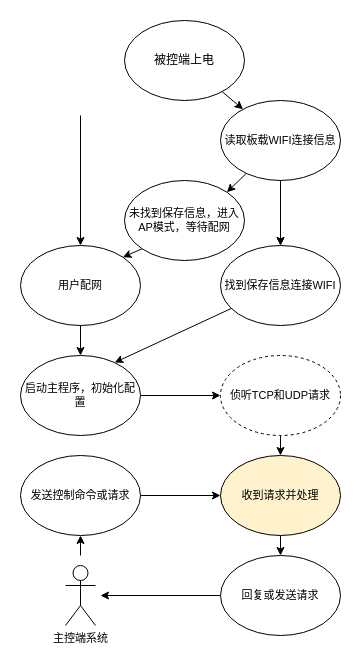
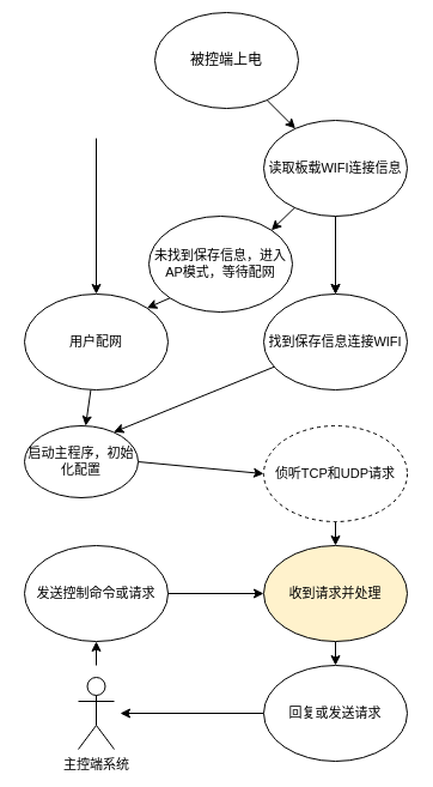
  <mxCell id="0" />
  <mxCell id="1" parent="0" />
  <mxCell id="2" style="edgeStyle=none;shape=connector;rounded=0;orthogonalLoop=1;jettySize=auto;html=1;entryX=0.5;entryY=0;entryDx=0;entryDy=0;labelBackgroundColor=default;strokeColor=default;fontFamily=Helvetica;fontSize=11;fontColor=default;endArrow=classic;" edge="1" parent="1" target="14"><mxGeometry relative="1" as="geometry"><mxPoint x="80" y="115" as="sourcePoint" /></mxGeometry></mxCell>
  <mxCell id="3" style="edgeStyle=none;shape=connector;rounded=0;orthogonalLoop=1;jettySize=auto;html=1;labelBackgroundColor=default;strokeColor=default;fontFamily=Helvetica;fontSize=11;fontColor=default;endArrow=classic;" edge="1" parent="1" source="4" target="8"><mxGeometry relative="1" as="geometry" /></mxCell>
- <mxCell id="4" value="被控端上电" style="ellipse;whiteSpace=wrap;html=1;" vertex="1" parent="1"><mxGeometry x="124" y="20" width="120" height="80" as="geometry" /></mxCell>
+ <mxCell id="4" value="被控端上电" style="ellipse;whiteSpace=wrap;html=1;" vertex="1" parent="1"><mxGeometry x="129" y="10" width="120" height="80" as="geometry" /></mxCell>
  <mxCell id="5" value="" style="edgeStyle=none;shape=connector;rounded=0;orthogonalLoop=1;jettySize=auto;html=1;labelBackgroundColor=default;strokeColor=default;fontFamily=Helvetica;fontSize=11;fontColor=default;endArrow=classic;" edge="1" parent="1" source="8" target="10"><mxGeometry relative="1" as="geometry" /></mxCell>
  <mxCell id="6" value="" style="edgeStyle=none;shape=connector;rounded=0;orthogonalLoop=1;jettySize=auto;html=1;labelBackgroundColor=default;strokeColor=default;fontFamily=Helvetica;fontSize=11;fontColor=default;endArrow=classic;" edge="1" parent="1" source="8" target="10"><mxGeometry relative="1" as="geometry" /></mxCell>
  <mxCell id="7" style="edgeStyle=none;shape=connector;rounded=0;orthogonalLoop=1;jettySize=auto;html=1;labelBackgroundColor=default;strokeColor=default;fontFamily=Helvetica;fontSize=11;fontColor=default;endArrow=classic;entryX=1;entryY=0;entryDx=0;entryDy=0;" edge="1" parent="1" source="8" target="12"><mxGeometry relative="1" as="geometry"><mxPoint x="250" y="185" as="targetPoint" /></mxGeometry></mxCell>
  <mxCell id="8" value="读取板载WIFI连接信息" style="ellipse;whiteSpace=wrap;html=1;fontFamily=Helvetica;fontSize=11;fontColor=default;" vertex="1" parent="1"><mxGeometry x="220" y="100" width="120" height="80" as="geometry" /></mxCell>
  <mxCell id="9" style="edgeStyle=none;shape=connector;rounded=0;orthogonalLoop=1;jettySize=auto;html=1;entryX=0.785;entryY=0.088;entryDx=0;entryDy=0;labelBackgroundColor=default;strokeColor=default;fontFamily=Helvetica;fontSize=11;fontColor=default;endArrow=classic;entryPerimeter=0;" edge="1" parent="1" source="10" target="16"><mxGeometry relative="1" as="geometry" /></mxCell>
  <mxCell id="10" value="找到保存信息连接WIFI" style="ellipse;whiteSpace=wrap;html=1;fontFamily=Helvetica;fontSize=11;fontColor=default;" vertex="1" parent="1"><mxGeometry x="220" y="245" width="120" height="80" as="geometry" /></mxCell>
  <mxCell id="11" style="edgeStyle=none;shape=connector;rounded=0;orthogonalLoop=1;jettySize=auto;html=1;exitX=0;exitY=1;exitDx=0;exitDy=0;entryX=1;entryY=0;entryDx=0;entryDy=0;labelBackgroundColor=default;strokeColor=default;fontFamily=Helvetica;fontSize=11;fontColor=default;endArrow=classic;" edge="1" parent="1" source="12" target="14"><mxGeometry relative="1" as="geometry" /></mxCell>
  <mxCell id="12" value="未找到保存信息，进入AP模式，等待配网" style="ellipse;whiteSpace=wrap;html=1;fontFamily=Helvetica;fontSize=11;fontColor=default;" vertex="1" parent="1"><mxGeometry x="124" y="180" width="120" height="80" as="geometry" /></mxCell>
  <mxCell id="13" style="edgeStyle=none;shape=connector;rounded=0;orthogonalLoop=1;jettySize=auto;html=1;labelBackgroundColor=default;strokeColor=default;fontFamily=Helvetica;fontSize=11;fontColor=default;endArrow=classic;" edge="1" parent="1" source="14" target="16"><mxGeometry relative="1" as="geometry" /></mxCell>
  <mxCell id="14" value="用户配网" style="ellipse;whiteSpace=wrap;html=1;fontFamily=Helvetica;fontSize=11;fontColor=default;" vertex="1" parent="1"><mxGeometry x="20" y="245" width="120" height="80" as="geometry" /></mxCell>
  <mxCell id="15" style="edgeStyle=none;shape=connector;rounded=0;orthogonalLoop=1;jettySize=auto;html=1;exitX=1;exitY=0.5;exitDx=0;exitDy=0;entryX=0;entryY=0.5;entryDx=0;entryDy=0;labelBackgroundColor=default;strokeColor=default;fontFamily=Helvetica;fontSize=11;fontColor=default;endArrow=classic;" edge="1" parent="1" source="16" target="18"><mxGeometry relative="1" as="geometry" /></mxCell>
- <mxCell id="16" value="启动主程序，初始化配置" style="ellipse;whiteSpace=wrap;html=1;fontFamily=Helvetica;fontSize=11;fontColor=default;" vertex="1" parent="1"><mxGeometry x="20" y="355" width="120" height="80" as="geometry" /></mxCell>
+ <mxCell id="16" value="启动主程序，初始化配置" style="ellipse;whiteSpace=wrap;html=1;fontFamily=Helvetica;fontSize=11;fontColor=default;" vertex="1" parent="1"><mxGeometry x="20" y="355" width="95" height="60" as="geometry" /></mxCell>
  <mxCell id="17" style="edgeStyle=none;shape=connector;rounded=0;orthogonalLoop=1;jettySize=auto;html=1;labelBackgroundColor=default;strokeColor=default;fontFamily=Helvetica;fontSize=11;fontColor=default;endArrow=classic;" edge="1" parent="1" source="18" target="20"><mxGeometry relative="1" as="geometry" /></mxCell>
  <mxCell id="18" value="侦听TCP和UDP请求" style="ellipse;whiteSpace=wrap;html=1;fontFamily=Helvetica;fontSize=11;fontColor=default;dashed=1;" vertex="1" parent="1"><mxGeometry x="220" y="355" width="120" height="80" as="geometry" /></mxCell>
  <mxCell id="19" style="edgeStyle=none;shape=connector;rounded=0;orthogonalLoop=1;jettySize=auto;html=1;entryX=0.5;entryY=0;entryDx=0;entryDy=0;labelBackgroundColor=default;strokeColor=default;fontFamily=Helvetica;fontSize=11;fontColor=default;endArrow=classic;" edge="1" parent="1" source="20" target="26"><mxGeometry relative="1" as="geometry" /></mxCell>
  <mxCell id="20" value="收到请求并处理" style="ellipse;whiteSpace=wrap;html=1;fontFamily=Helvetica;fontSize=11;fontColor=default;fillColor=#fff2cc;" vertex="1" parent="1"><mxGeometry x="220" y="455" width="120" height="80" as="geometry" /></mxCell>
  <mxCell id="21" style="edgeStyle=none;shape=connector;rounded=0;orthogonalLoop=1;jettySize=auto;html=1;labelBackgroundColor=default;strokeColor=default;fontFamily=Helvetica;fontSize=11;fontColor=default;endArrow=classic;entryX=0;entryY=0.5;entryDx=0;entryDy=0;" edge="1" parent="1" target="20"><mxGeometry relative="1" as="geometry"><mxPoint x="100" y="495" as="sourcePoint" /><mxPoint x="150" y="495" as="targetPoint" /></mxGeometry></mxCell>
  <mxCell id="22" style="edgeStyle=none;shape=connector;rounded=0;orthogonalLoop=1;jettySize=auto;html=1;entryX=0.5;entryY=1;entryDx=0;entryDy=0;labelBackgroundColor=default;strokeColor=default;fontFamily=Helvetica;fontSize=11;fontColor=default;endArrow=classic;" edge="1" parent="1" target="24"><mxGeometry relative="1" as="geometry"><mxPoint x="80" y="555" as="sourcePoint" /></mxGeometry></mxCell>
  <mxCell id="23" value="主控端系统" style="shape=umlActor;verticalLabelPosition=bottom;verticalAlign=top;html=1;outlineConnect=0;fontFamily=Helvetica;fontSize=11;fontColor=default;" vertex="1" parent="1"><mxGeometry x="65" y="565" width="30" height="60" as="geometry" /></mxCell>
  <mxCell id="24" value="发送控制命令或请求" style="ellipse;whiteSpace=wrap;html=1;fontFamily=Helvetica;fontSize=11;fontColor=default;" vertex="1" parent="1"><mxGeometry x="20" y="455" width="120" height="80" as="geometry" /></mxCell>
  <mxCell id="25" style="edgeStyle=none;shape=connector;rounded=0;orthogonalLoop=1;jettySize=auto;html=1;labelBackgroundColor=default;strokeColor=default;fontFamily=Helvetica;fontSize=11;fontColor=default;endArrow=classic;" edge="1" parent="1" source="26"><mxGeometry relative="1" as="geometry"><mxPoint x="100" y="595" as="targetPoint" /></mxGeometry></mxCell>
  <mxCell id="26" value="回复或发送请求" style="ellipse;whiteSpace=wrap;html=1;fontFamily=Helvetica;fontSize=11;fontColor=default;" vertex="1" parent="1"><mxGeometry x="220" y="555" width="120" height="80" as="geometry" /></mxCell>
